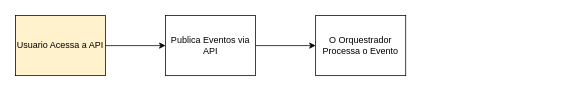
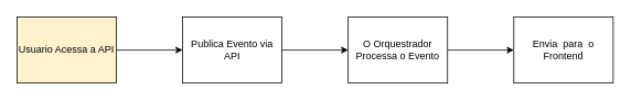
  <mxCell id="0" />
  <mxCell id="1" parent="0" />
  <mxCell id="2" style="edgeStyle=none;html=1;" parent="1" source="3" target="5" edge="1"><mxGeometry relative="1" as="geometry" /></mxCell>
  <mxCell id="3" value="Usuario Acessa a API" style="html=1;whiteSpace=wrap;fillColor=#fff2cc;" parent="1" vertex="1"><mxGeometry x="20" y="20" width="120" height="80" as="geometry" /></mxCell>
  <mxCell id="4" style="edgeStyle=none;html=1;" parent="1" source="5" target="7" edge="1"><mxGeometry relative="1" as="geometry" /></mxCell>
- <mxCell id="5" value="Publica Eventos via API" style="html=1;whiteSpace=wrap;" parent="1" vertex="1"><mxGeometry x="220" y="20" width="120" height="80" as="geometry" /></mxCell>
+ <mxCell id="5" value="Publica Evento via API" style="html=1;whiteSpace=wrap;" parent="1" vertex="1"><mxGeometry x="220" y="20" width="120" height="80" as="geometry" /></mxCell>
+ <mxCell id="6" style="edgeStyle=none;html=1;entryX=0;entryY=0.5;entryDx=0;entryDy=0;" parent="1" source="7" target="8" edge="1"><mxGeometry relative="1" as="geometry" /></mxCell>
  <mxCell id="7" value="O Orquestrador Processa o Evento" style="html=1;whiteSpace=wrap;" parent="1" vertex="1"><mxGeometry x="420" y="20" width="120" height="80" as="geometry" /></mxCell>
+ <mxCell id="8" value="Envia&amp;nbsp; para&amp;nbsp; o Frontend" style="html=1;whiteSpace=wrap;" parent="1" vertex="1"><mxGeometry x="620" y="20" width="120" height="80" as="geometry" /></mxCell>
